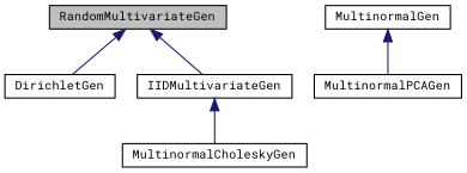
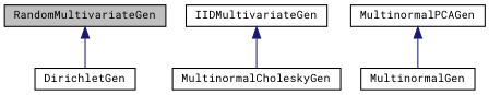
  digraph {
    fontname="Roboto Mono"
    node [color=black fontname="Roboto Mono" fontsize=10 shape=record]
    edge [color=midnightblue dir=back fontname="Roboto Mono" fontsize=10 labelfontname=Helvetica labelfontsize=10 style=solid]
    n1 [fillcolor=grey75 fontcolor=black height=0.2 label=RandomMultivariateGen style=filled width=0.4]
    n2 [height=0.2 label=DirichletGen width=0.4]
    n3 [height=0.2 label=IIDMultivariateGen width=0.4]
    n4 [height=0.2 label=MultinormalCholeskyGen width=0.4]
    n5 [height=0.2 label=MultinormalGen width=0.4]
    n6 [height=0.2 label=MultinormalPCAGen width=0.4]
    n1 -> n2
-   n1 -> n3
    n3 -> n4
-   n5 -> n6
+   n6 -> n5
  }
